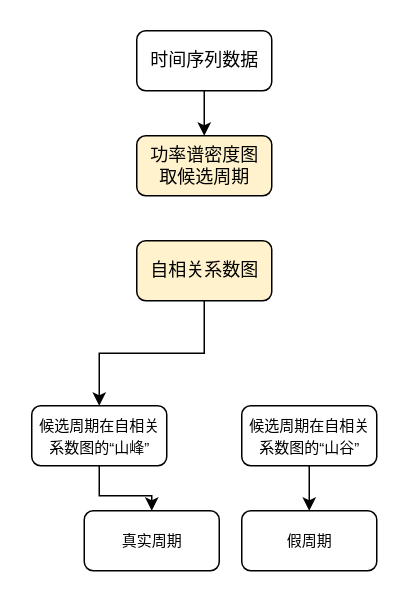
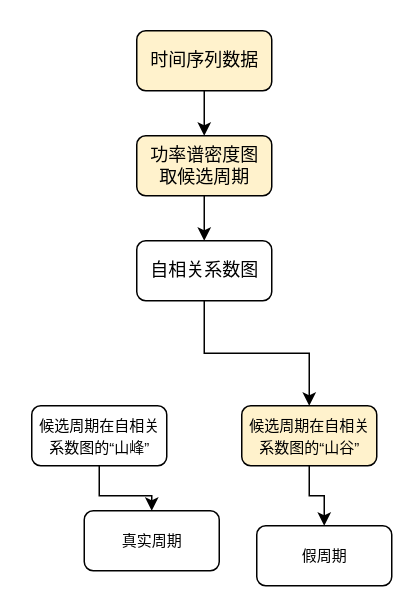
  <mxCell id="0" />
  <mxCell id="1" parent="0" />
  <mxCell id="2" value="" style="edgeStyle=orthogonalEdgeStyle;rounded=0;orthogonalLoop=1;jettySize=auto;html=1;" parent="1" source="3" target="5" edge="1"><mxGeometry relative="1" as="geometry" /></mxCell>
- <mxCell id="3" value="时间序列数据" style="rounded=1;whiteSpace=wrap;html=1;" parent="1" vertex="1"><mxGeometry x="90.5" y="20" width="90" height="40" as="geometry" /></mxCell>
+ <mxCell id="3" value="时间序列数据" style="rounded=1;whiteSpace=wrap;html=1;fillColor=#fff2cc;" parent="1" vertex="1"><mxGeometry x="90.5" y="20" width="90" height="40" as="geometry" /></mxCell>
+ <mxCell id="4" value="" style="edgeStyle=orthogonalEdgeStyle;rounded=0;orthogonalLoop=1;jettySize=auto;html=1;" parent="1" source="5" target="7" edge="1"><mxGeometry relative="1" as="geometry" /></mxCell>
  <mxCell id="5" value="功率谱密度图&lt;br&gt;取候选周期" style="rounded=1;whiteSpace=wrap;html=1;fillColor=#fff2cc;" parent="1" vertex="1"><mxGeometry x="90.5" y="90" width="90" height="40" as="geometry" /></mxCell>
- <mxCell id="6" style="edgeStyle=orthogonalEdgeStyle;rounded=0;orthogonalLoop=1;jettySize=auto;html=1;" parent="1" source="7" target="9" edge="1"><mxGeometry relative="1" as="geometry" /></mxCell>
- <mxCell id="7" value="自相关系数图" style="rounded=1;whiteSpace=wrap;html=1;fillColor=#fff2cc;" parent="1" vertex="1"><mxGeometry x="90.5" y="160" width="90" height="40" as="geometry" /></mxCell>
+ <mxCell id="6" style="edgeStyle=orthogonalEdgeStyle;rounded=0;orthogonalLoop=1;jettySize=auto;html=1;entryX=0.5;entryY=0;entryDx=0;entryDy=0;" parent="1" source="7" target="12" edge="1"><mxGeometry relative="1" as="geometry" /></mxCell>
+ <mxCell id="7" value="自相关系数图" style="rounded=1;whiteSpace=wrap;html=1;" parent="1" vertex="1"><mxGeometry x="90.5" y="160" width="90" height="40" as="geometry" /></mxCell>
  <mxCell id="8" value="" style="edgeStyle=orthogonalEdgeStyle;rounded=0;orthogonalLoop=1;jettySize=auto;html=1;" parent="1" source="9" target="10" edge="1"><mxGeometry relative="1" as="geometry" /></mxCell>
  <mxCell id="9" value="&lt;font style=&quot;font-size: 10px&quot;&gt;候选周期在自相关系数图的“山峰”&lt;/font&gt;" style="rounded=1;whiteSpace=wrap;html=1;" parent="1" vertex="1"><mxGeometry x="20.5" y="270" width="90" height="40" as="geometry" /></mxCell>
  <mxCell id="10" value="&lt;span style=&quot;font-size: 10px&quot;&gt;真实周期&lt;/span&gt;" style="rounded=1;whiteSpace=wrap;html=1;" parent="1" vertex="1"><mxGeometry x="55.5" y="340" width="90" height="40" as="geometry" /></mxCell>
  <mxCell id="11" value="" style="edgeStyle=orthogonalEdgeStyle;rounded=0;orthogonalLoop=1;jettySize=auto;html=1;" parent="1" source="12" target="13" edge="1"><mxGeometry relative="1" as="geometry" /></mxCell>
- <mxCell id="12" value="&lt;font style=&quot;font-size: 10px&quot;&gt;候选周期在自相关系数图的“山谷”&lt;/font&gt;" style="rounded=1;whiteSpace=wrap;html=1;" parent="1" vertex="1"><mxGeometry x="160.5" y="270" width="90" height="40" as="geometry" /></mxCell>
- <mxCell id="13" value="&lt;span style=&quot;font-size: 10px&quot;&gt;假周期&lt;/span&gt;" style="rounded=1;whiteSpace=wrap;html=1;" parent="1" vertex="1"><mxGeometry x="160.5" y="340" width="90" height="40" as="geometry" /></mxCell>
+ <mxCell id="12" value="&lt;font style=&quot;font-size: 10px&quot;&gt;候选周期在自相关系数图的“山谷”&lt;/font&gt;" style="rounded=1;whiteSpace=wrap;html=1;fillColor=#fff2cc;" parent="1" vertex="1"><mxGeometry x="160.5" y="270" width="90" height="40" as="geometry" /></mxCell>
+ <mxCell id="13" value="&lt;span style=&quot;font-size: 10px&quot;&gt;假周期&lt;/span&gt;" style="rounded=1;whiteSpace=wrap;html=1;" parent="1" vertex="1"><mxGeometry x="170.5" y="350" width="90" height="40" as="geometry" /></mxCell>
